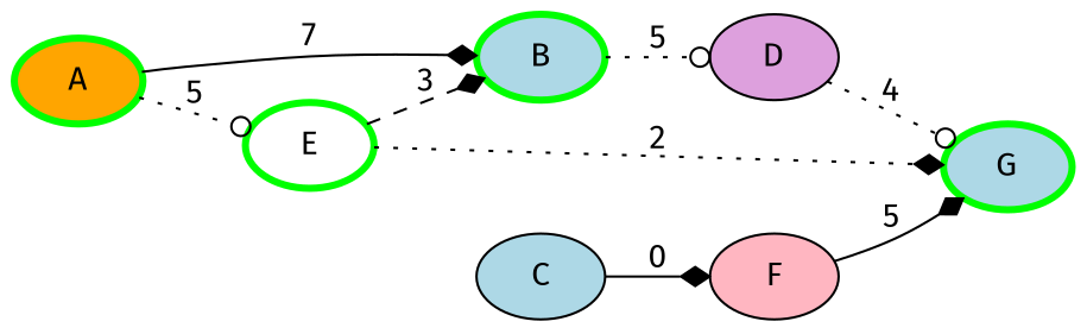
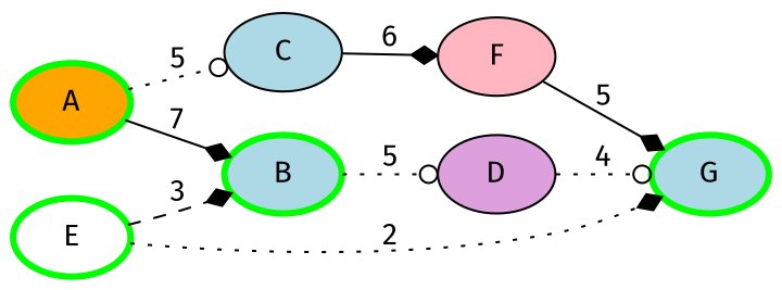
  digraph {
    fontname="Fira Sans"
    rankdir=LR
    node [color=green fillcolor=lightblue fontname="Fira Sans" penwidth=3 style=filled]
    edge [arrowhead=diamond fontname="Fira Sans" style=dotted]
    A [fillcolor=orange]
    B
    C [color="" penwidth=""]
    D [fillcolor=plum color="" penwidth=""]
    F [fillcolor=lightpink color="" penwidth=""]
    G
    E [fillcolor=white]
    A -> B [label=7 style=solid]
-   A -> E [arrowhead=odot label=5]
+   A -> C [arrowhead=odot label=5]
    B -> D [arrowhead=odot label=5]
-   C -> F [label=0 style=solid]
+   C -> F [label=6 style=solid]
    D -> G [arrowhead=odot label=4]
    F -> G [label=5 style=solid]
    E -> B [label=3 style=dashed]
    E -> G [label=2]
  }
